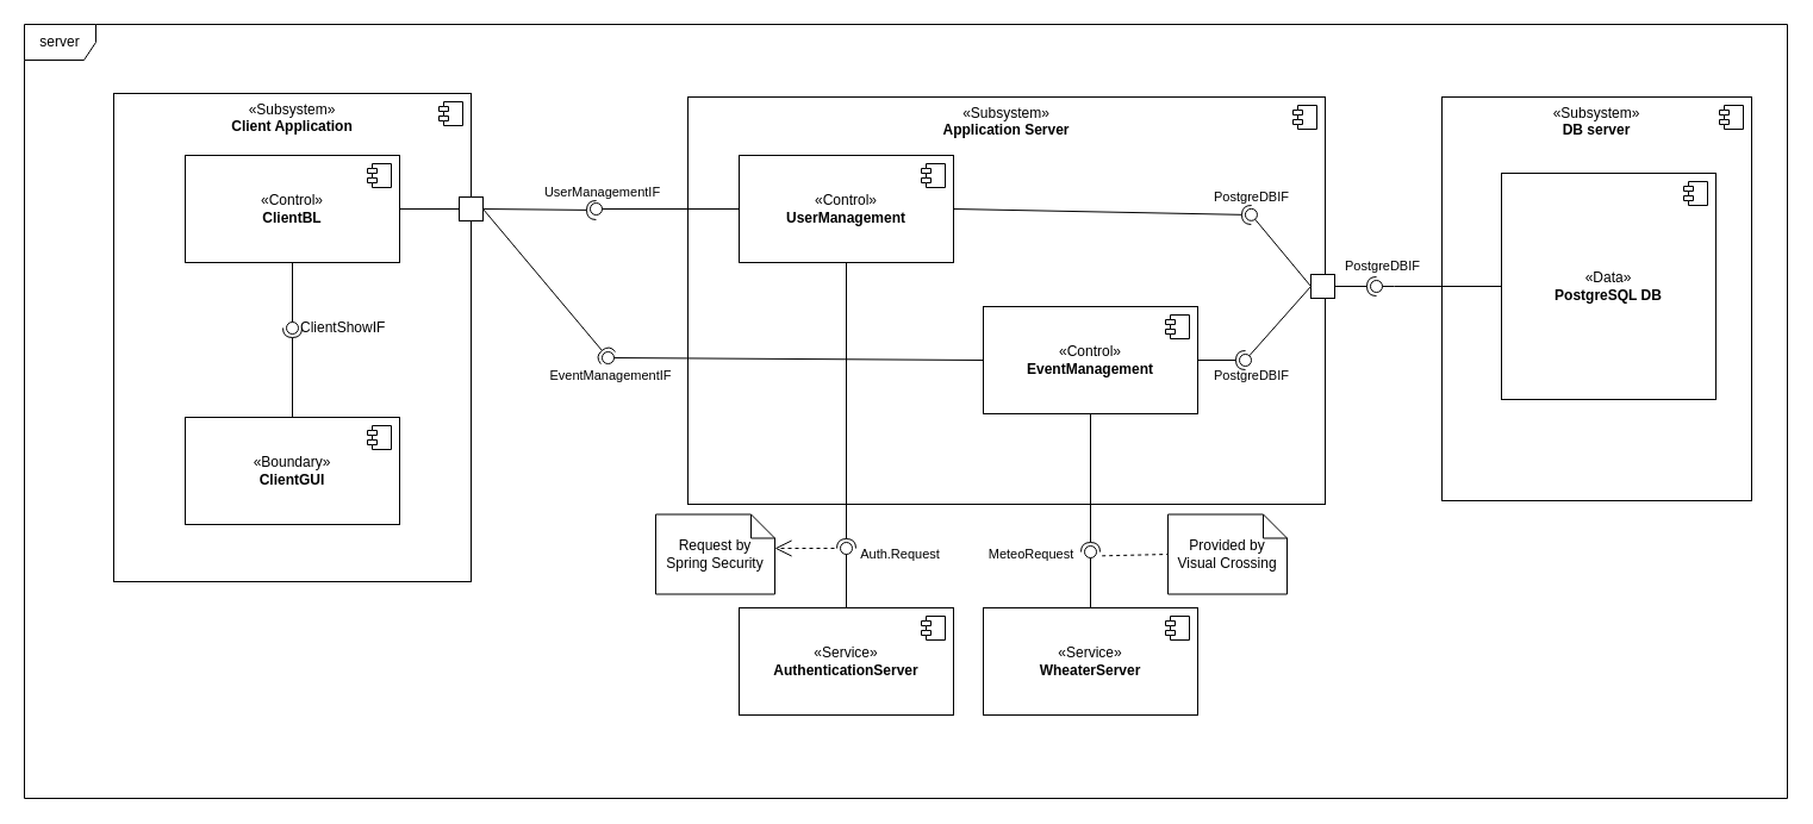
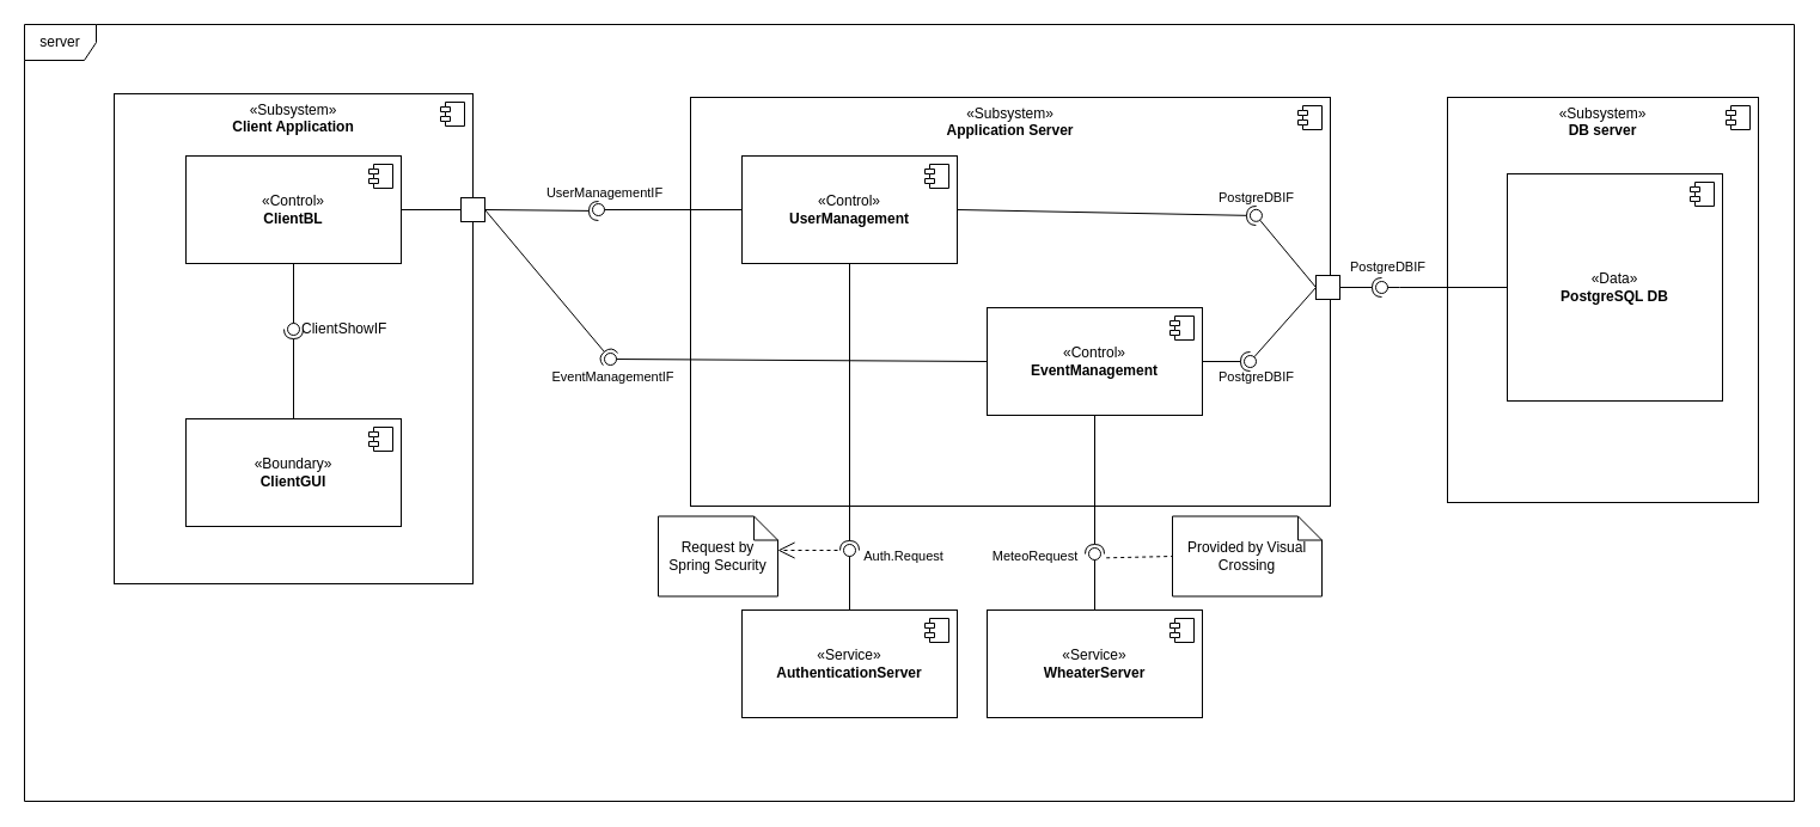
  <mxCell id="0" />
  <mxCell id="1" parent="0" />
  <mxCell id="2" value="«Subsystem»&lt;br&gt;&lt;b&gt;DB server&lt;/b&gt;" style="html=1;dropTarget=0;whiteSpace=wrap;verticalAlign=top;" vertex="1" parent="1"><mxGeometry x="1210" y="81" width="260" height="339" as="geometry" /></mxCell>
  <mxCell id="3" value="" style="shape=module;jettyWidth=8;jettyHeight=4;" vertex="1" parent="2"><mxGeometry x="1" width="20" height="20" relative="1" as="geometry"><mxPoint x="-27" y="7" as="offset" /></mxGeometry></mxCell>
  <mxCell id="4" value="«Subsystem»&lt;br&gt;&lt;b&gt;Application Server&lt;/b&gt;" style="html=1;dropTarget=0;whiteSpace=wrap;verticalAlign=top;" vertex="1" parent="1"><mxGeometry x="577" y="81" width="535" height="342" as="geometry" /></mxCell>
  <mxCell id="5" value="" style="shape=module;jettyWidth=8;jettyHeight=4;" vertex="1" parent="4"><mxGeometry x="1" width="20" height="20" relative="1" as="geometry"><mxPoint x="-27" y="7" as="offset" /></mxGeometry></mxCell>
  <mxCell id="6" value="«Subsystem»&lt;br&gt;&lt;b&gt;Client Application&lt;/b&gt;" style="html=1;dropTarget=0;whiteSpace=wrap;verticalAlign=top;" vertex="1" parent="1"><mxGeometry x="95" y="78" width="300" height="410" as="geometry" /></mxCell>
  <mxCell id="7" value="" style="shape=module;jettyWidth=8;jettyHeight=4;" vertex="1" parent="6"><mxGeometry x="1" width="20" height="20" relative="1" as="geometry"><mxPoint x="-27" y="7" as="offset" /></mxGeometry></mxCell>
  <mxCell id="8" value="«Data»&lt;br style=&quot;border-color: var(--border-color);&quot;&gt;&lt;b&gt;PostgreSQL DB&lt;/b&gt;" style="html=1;dropTarget=0;whiteSpace=wrap;" parent="1" vertex="1"><mxGeometry x="1260" y="145" width="180" height="190" as="geometry" /></mxCell>
  <mxCell id="9" value="" style="shape=module;jettyWidth=8;jettyHeight=4;" parent="8" vertex="1"><mxGeometry x="1" width="20" height="20" relative="1" as="geometry"><mxPoint x="-27" y="7" as="offset" /></mxGeometry></mxCell>
  <mxCell id="10" value="" style="ellipse;whiteSpace=wrap;html=1;align=center;aspect=fixed;fillColor=none;strokeColor=none;resizable=0;perimeter=centerPerimeter;rotatable=0;allowArrows=0;points=[];outlineConnect=1;" parent="1" vertex="1"><mxGeometry x="1005" y="300" width="10" height="10" as="geometry" /></mxCell>
  <mxCell id="11" value="" style="ellipse;whiteSpace=wrap;html=1;align=center;aspect=fixed;fillColor=none;strokeColor=none;resizable=0;perimeter=centerPerimeter;rotatable=0;allowArrows=0;points=[];outlineConnect=1;" parent="1" vertex="1"><mxGeometry x="1400" y="200" width="10" height="10" as="geometry" /></mxCell>
  <mxCell id="12" value="«Control»&lt;br style=&quot;border-color: var(--border-color);&quot;&gt;&lt;b&gt;UserManagement&lt;/b&gt;" style="html=1;dropTarget=0;whiteSpace=wrap;" parent="1" vertex="1"><mxGeometry x="620" y="130" width="180" height="90" as="geometry" /></mxCell>
  <mxCell id="13" value="" style="shape=module;jettyWidth=8;jettyHeight=4;" parent="12" vertex="1"><mxGeometry x="1" width="20" height="20" relative="1" as="geometry"><mxPoint x="-27" y="7" as="offset" /></mxGeometry></mxCell>
  <mxCell id="14" value="«Control»&lt;br style=&quot;border-color: var(--border-color);&quot;&gt;&lt;b&gt;EventManagement&lt;/b&gt;" style="html=1;dropTarget=0;whiteSpace=wrap;" parent="1" vertex="1"><mxGeometry x="825" y="257" width="180" height="90" as="geometry" /></mxCell>
  <mxCell id="15" value="" style="shape=module;jettyWidth=8;jettyHeight=4;" parent="14" vertex="1"><mxGeometry x="1" width="20" height="20" relative="1" as="geometry"><mxPoint x="-27" y="7" as="offset" /></mxGeometry></mxCell>
  <mxCell id="16" value="" style="ellipse;whiteSpace=wrap;html=1;align=center;aspect=fixed;fillColor=none;strokeColor=none;resizable=0;perimeter=centerPerimeter;rotatable=0;allowArrows=0;points=[];outlineConnect=1;" parent="1" vertex="1"><mxGeometry x="1045" y="290" width="10" height="10" as="geometry" /></mxCell>
  <mxCell id="17" value="PostgreDBIF" style="edgeLabel;html=1;align=center;verticalAlign=middle;resizable=0;points=[];" parent="1" vertex="1" connectable="0"><mxGeometry x="1150" y="230" as="geometry"><mxPoint x="9" y="-8" as="offset" /></mxGeometry></mxCell>
  <mxCell id="18" value="" style="ellipse;whiteSpace=wrap;html=1;align=center;aspect=fixed;fillColor=none;strokeColor=none;resizable=0;perimeter=centerPerimeter;rotatable=0;allowArrows=0;points=[];outlineConnect=1;" parent="1" vertex="1"><mxGeometry x="875" y="170" width="10" height="10" as="geometry" /></mxCell>
  <mxCell id="19" value="" style="ellipse;whiteSpace=wrap;html=1;align=center;aspect=fixed;fillColor=none;strokeColor=none;resizable=0;perimeter=centerPerimeter;rotatable=0;allowArrows=0;points=[];outlineConnect=1;" parent="1" vertex="1"><mxGeometry x="905" y="468" width="10" height="10" as="geometry" /></mxCell>
  <mxCell id="20" value="" style="ellipse;whiteSpace=wrap;html=1;align=center;aspect=fixed;fillColor=none;strokeColor=none;resizable=0;perimeter=centerPerimeter;rotatable=0;allowArrows=0;points=[];outlineConnect=1;" parent="1" vertex="1"><mxGeometry x="705" y="468" width="10" height="10" as="geometry" /></mxCell>
  <mxCell id="21" value="" style="ellipse;whiteSpace=wrap;html=1;align=center;aspect=fixed;fillColor=none;strokeColor=none;resizable=0;perimeter=centerPerimeter;rotatable=0;allowArrows=0;points=[];outlineConnect=1;" parent="1" vertex="1"><mxGeometry x="935" y="390" width="10" height="10" as="geometry" /></mxCell>
  <mxCell id="22" value="" style="ellipse;whiteSpace=wrap;html=1;align=center;aspect=fixed;fillColor=none;strokeColor=none;resizable=0;perimeter=centerPerimeter;rotatable=0;allowArrows=0;points=[];outlineConnect=1;" parent="1" vertex="1"><mxGeometry x="935" y="390" width="10" height="10" as="geometry" /></mxCell>
  <mxCell id="23" value="Auth.Request" style="text;html=1;align=center;verticalAlign=middle;resizable=0;points=[];autosize=1;strokeColor=none;fillColor=none;fontSize=11;" parent="1" vertex="1"><mxGeometry x="710" y="450" width="90" height="30" as="geometry" /></mxCell>
  <mxCell id="24" value="«Control»&lt;br style=&quot;border-color: var(--border-color);&quot;&gt;&lt;b&gt;ClientBL&lt;/b&gt;" style="html=1;dropTarget=0;whiteSpace=wrap;" parent="1" vertex="1"><mxGeometry x="155" y="130" width="180" height="90" as="geometry" /></mxCell>
  <mxCell id="25" value="" style="shape=module;jettyWidth=8;jettyHeight=4;" parent="24" vertex="1"><mxGeometry x="1" width="20" height="20" relative="1" as="geometry"><mxPoint x="-27" y="7" as="offset" /></mxGeometry></mxCell>
  <mxCell id="26" value="«Boundary»&lt;br style=&quot;border-color: var(--border-color);&quot;&gt;&lt;b&gt;ClientGUI&lt;/b&gt;" style="html=1;dropTarget=0;whiteSpace=wrap;" parent="1" vertex="1"><mxGeometry x="155" y="350" width="180" height="90" as="geometry" /></mxCell>
  <mxCell id="27" value="" style="shape=module;jettyWidth=8;jettyHeight=4;" parent="26" vertex="1"><mxGeometry x="1" width="20" height="20" relative="1" as="geometry"><mxPoint x="-27" y="7" as="offset" /></mxGeometry></mxCell>
  <mxCell id="28" value="" style="rounded=0;orthogonalLoop=1;jettySize=auto;html=1;endArrow=halfCircle;endFill=0;endSize=6;strokeWidth=1;sketch=0;exitX=1;exitY=0.5;exitDx=0;exitDy=0;" parent="1" source="44" edge="1"><mxGeometry relative="1" as="geometry"><mxPoint x="440" y="130" as="sourcePoint" /><mxPoint x="500" y="176" as="targetPoint" /></mxGeometry></mxCell>
  <mxCell id="29" value="" style="rounded=0;orthogonalLoop=1;jettySize=auto;html=1;endArrow=halfCircle;endFill=0;endSize=6;strokeWidth=1;sketch=0;exitX=1;exitY=0.5;exitDx=0;exitDy=0;" parent="1" source="44" edge="1"><mxGeometry relative="1" as="geometry"><mxPoint x="450" y="200" as="sourcePoint" /><mxPoint x="510" y="300" as="targetPoint" /></mxGeometry></mxCell>
  <mxCell id="30" value="" style="rounded=0;orthogonalLoop=1;jettySize=auto;html=1;endArrow=oval;endFill=0;sketch=0;sourcePerimeterSpacing=0;targetPerimeterSpacing=0;endSize=10;exitX=0;exitY=0.5;exitDx=0;exitDy=0;" parent="1" source="14" edge="1"><mxGeometry relative="1" as="geometry"><mxPoint x="460" y="205" as="sourcePoint" /><mxPoint x="510" y="300" as="targetPoint" /></mxGeometry></mxCell>
  <mxCell id="31" value="" style="ellipse;whiteSpace=wrap;html=1;align=center;aspect=fixed;fillColor=none;strokeColor=none;resizable=0;perimeter=centerPerimeter;rotatable=0;allowArrows=0;points=[];outlineConnect=1;" parent="1" vertex="1"><mxGeometry x="475" y="200" width="10" height="10" as="geometry" /></mxCell>
  <mxCell id="32" value="EventManagementIF" style="text;html=1;align=center;verticalAlign=middle;resizable=0;points=[];autosize=1;strokeColor=none;fillColor=none;fontSize=11;" parent="1" vertex="1"><mxGeometry x="447" y="300" width="130" height="30" as="geometry" /></mxCell>
  <mxCell id="33" value="" style="rounded=0;orthogonalLoop=1;jettySize=auto;html=1;endArrow=halfCircle;endFill=0;endSize=6;strokeWidth=1;sketch=0;exitX=1;exitY=0.5;exitDx=0;exitDy=0;" parent="1" source="48" target="35" edge="1"><mxGeometry relative="1" as="geometry"><mxPoint x="1160" y="235" as="sourcePoint" /></mxGeometry></mxCell>
  <mxCell id="34" value="" style="rounded=0;orthogonalLoop=1;jettySize=auto;html=1;endArrow=oval;endFill=0;sketch=0;sourcePerimeterSpacing=0;targetPerimeterSpacing=0;endSize=10;exitX=0;exitY=0.5;exitDx=0;exitDy=0;entryX=0.867;entryY=0.667;entryDx=0;entryDy=0;entryPerimeter=0;" parent="1" source="8" target="35" edge="1"><mxGeometry relative="1" as="geometry"><mxPoint x="1460" y="208" as="sourcePoint" /><mxPoint x="1080" y="205" as="targetPoint" /><Array as="points"><mxPoint x="1170" y="240" /></Array></mxGeometry></mxCell>
  <mxCell id="35" value="" style="ellipse;whiteSpace=wrap;html=1;align=center;aspect=fixed;fillColor=none;strokeColor=none;resizable=0;perimeter=centerPerimeter;rotatable=0;allowArrows=0;points=[];outlineConnect=1;" parent="1" vertex="1"><mxGeometry x="1150" y="235" width="10" height="10" as="geometry" /></mxCell>
  <mxCell id="36" value="«Service»&lt;br&gt;&lt;b&gt;WheaterServer&lt;/b&gt;" style="html=1;dropTarget=0;whiteSpace=wrap;" parent="1" vertex="1"><mxGeometry x="825" y="510" width="180" height="90" as="geometry" /></mxCell>
  <mxCell id="37" value="" style="shape=module;jettyWidth=8;jettyHeight=4;" parent="36" vertex="1"><mxGeometry x="1" width="20" height="20" relative="1" as="geometry"><mxPoint x="-27" y="7" as="offset" /></mxGeometry></mxCell>
  <mxCell id="38" value="«Service»&lt;br&gt;&lt;b&gt;AuthenticationServer&lt;/b&gt;" style="html=1;dropTarget=0;whiteSpace=wrap;" parent="1" vertex="1"><mxGeometry x="620" y="510" width="180" height="90" as="geometry" /></mxCell>
  <mxCell id="39" value="" style="shape=module;jettyWidth=8;jettyHeight=4;" parent="38" vertex="1"><mxGeometry x="1" width="20" height="20" relative="1" as="geometry"><mxPoint x="-27" y="7" as="offset" /></mxGeometry></mxCell>
  <mxCell id="40" value="" style="rounded=0;orthogonalLoop=1;jettySize=auto;html=1;endArrow=halfCircle;endFill=0;endSize=6;strokeWidth=1;sketch=0;entryX=-0.167;entryY=0.967;entryDx=0;entryDy=0;entryPerimeter=0;" edge="1" target="42" parent="1"><mxGeometry relative="1" as="geometry"><mxPoint x="245" y="350" as="sourcePoint" /><mxPoint x="219.5" y="275" as="targetPoint" /></mxGeometry></mxCell>
  <mxCell id="41" value="" style="rounded=0;orthogonalLoop=1;jettySize=auto;html=1;endArrow=oval;endFill=0;sketch=0;sourcePerimeterSpacing=0;targetPerimeterSpacing=0;endSize=10;exitX=0.5;exitY=1;exitDx=0;exitDy=0;" edge="1" target="42" parent="1" source="24"><mxGeometry relative="1" as="geometry"><mxPoint x="380" y="275" as="sourcePoint" /></mxGeometry></mxCell>
  <mxCell id="42" value="ClientShowIF" style="ellipse;whiteSpace=wrap;html=1;align=left;aspect=fixed;fillColor=none;strokeColor=none;resizable=0;perimeter=centerPerimeter;rotatable=0;allowArrows=0;points=[];outlineConnect=1;labelPosition=right;verticalLabelPosition=middle;verticalAlign=middle;" vertex="1" parent="1"><mxGeometry x="240" y="270" width="10" height="10" as="geometry" /></mxCell>
  <mxCell id="43" value="" style="endArrow=none;html=1;rounded=0;exitX=1;exitY=0.5;exitDx=0;exitDy=0;entryX=0;entryY=0.5;entryDx=0;entryDy=0;" edge="1" parent="1" source="24" target="44"><mxGeometry width="50" height="50" relative="1" as="geometry"><mxPoint x="315" y="175" as="sourcePoint" /><mxPoint x="430" y="260" as="targetPoint" /></mxGeometry></mxCell>
  <mxCell id="44" value="" style="whiteSpace=wrap;html=1;aspect=fixed;" vertex="1" parent="1"><mxGeometry x="385" y="165" width="20" height="20" as="geometry" /></mxCell>
  <mxCell id="45" value="" style="rounded=0;orthogonalLoop=1;jettySize=auto;html=1;endArrow=oval;endFill=0;sketch=0;sourcePerimeterSpacing=0;targetPerimeterSpacing=0;endSize=10;exitX=0;exitY=0.5;exitDx=0;exitDy=0;" edge="1" parent="1" source="12"><mxGeometry relative="1" as="geometry"><mxPoint x="620" y="175" as="sourcePoint" /><mxPoint x="500" y="175" as="targetPoint" /></mxGeometry></mxCell>
  <mxCell id="46" value="UserManagementIF" style="edgeLabel;html=1;align=center;verticalAlign=middle;resizable=0;points=[];" vertex="1" connectable="0" parent="45"><mxGeometry x="0.933" y="11" relative="1" as="geometry"><mxPoint y="-26" as="offset" /></mxGeometry></mxCell>
  <mxCell id="47" value="" style="ellipse;whiteSpace=wrap;html=1;align=center;aspect=fixed;fillColor=none;strokeColor=none;resizable=0;perimeter=centerPerimeter;rotatable=0;allowArrows=0;points=[];outlineConnect=1;" parent="1" vertex="1"><mxGeometry x="1030" y="300" width="10" height="10" as="geometry" /></mxCell>
  <mxCell id="48" value="" style="whiteSpace=wrap;html=1;aspect=fixed;" vertex="1" parent="1"><mxGeometry x="1100" y="230" width="20" height="20" as="geometry" /></mxCell>
  <mxCell id="49" value="server" style="shape=umlFrame;whiteSpace=wrap;html=1;pointerEvents=0;" vertex="1" parent="1"><mxGeometry x="20" y="20" width="1480" height="650" as="geometry" /></mxCell>
  <mxCell id="50" value="" style="rounded=0;orthogonalLoop=1;jettySize=auto;html=1;endArrow=halfCircle;endFill=0;endSize=6;strokeWidth=1;sketch=0;exitX=0.5;exitY=1;exitDx=0;exitDy=0;" edge="1" parent="1" source="12"><mxGeometry relative="1" as="geometry"><mxPoint x="780" y="455" as="sourcePoint" /><mxPoint x="710" y="460" as="targetPoint" /></mxGeometry></mxCell>
  <mxCell id="51" value="" style="rounded=0;orthogonalLoop=1;jettySize=auto;html=1;endArrow=oval;endFill=0;sketch=0;sourcePerimeterSpacing=0;targetPerimeterSpacing=0;endSize=10;exitX=0.5;exitY=0;exitDx=0;exitDy=0;" edge="1" parent="1" source="38"><mxGeometry relative="1" as="geometry"><mxPoint x="740" y="455" as="sourcePoint" /><mxPoint x="710" y="460" as="targetPoint" /></mxGeometry></mxCell>
  <mxCell id="52" value="" style="ellipse;whiteSpace=wrap;html=1;align=center;aspect=fixed;fillColor=none;strokeColor=none;resizable=0;perimeter=centerPerimeter;rotatable=0;allowArrows=0;points=[];outlineConnect=1;" vertex="1" parent="1"><mxGeometry x="755" y="450" width="10" height="10" as="geometry" /></mxCell>
  <mxCell id="53" value="" style="rounded=0;orthogonalLoop=1;jettySize=auto;html=1;endArrow=halfCircle;endFill=0;endSize=6;strokeWidth=1;sketch=0;exitX=1;exitY=0.5;exitDx=0;exitDy=0;" edge="1" parent="1" source="14"><mxGeometry relative="1" as="geometry"><mxPoint x="900" y="235" as="sourcePoint" /><mxPoint x="1045" y="302" as="targetPoint" /></mxGeometry></mxCell>
  <mxCell id="54" value="" style="rounded=0;orthogonalLoop=1;jettySize=auto;html=1;endArrow=oval;endFill=0;sketch=0;sourcePerimeterSpacing=0;targetPerimeterSpacing=0;endSize=10;exitX=0;exitY=0.5;exitDx=0;exitDy=0;entryX=0.8;entryY=1;entryDx=0;entryDy=0;entryPerimeter=0;" edge="1" parent="1" source="48"><mxGeometry relative="1" as="geometry"><mxPoint x="860" y="235" as="sourcePoint" /><mxPoint x="1045" y="302" as="targetPoint" /></mxGeometry></mxCell>
  <mxCell id="55" value="&lt;font style=&quot;font-size: 11px;&quot;&gt;PostgreDBIF&lt;/font&gt;" style="text;html=1;align=center;verticalAlign=middle;resizable=0;points=[];autosize=1;strokeColor=none;fillColor=none;" vertex="1" parent="1"><mxGeometry x="1005" y="300" width="90" height="30" as="geometry" /></mxCell>
  <mxCell id="56" value="" style="rounded=0;orthogonalLoop=1;jettySize=auto;html=1;endArrow=halfCircle;endFill=0;endSize=6;strokeWidth=1;sketch=0;exitX=0.5;exitY=1;exitDx=0;exitDy=0;" edge="1" parent="1" source="14"><mxGeometry relative="1" as="geometry"><mxPoint x="900" y="355" as="sourcePoint" /><mxPoint x="915" y="463" as="targetPoint" /></mxGeometry></mxCell>
  <mxCell id="57" value="" style="rounded=0;orthogonalLoop=1;jettySize=auto;html=1;endArrow=oval;endFill=0;sketch=0;sourcePerimeterSpacing=0;targetPerimeterSpacing=0;endSize=10;exitX=0.5;exitY=0;exitDx=0;exitDy=0;" edge="1" parent="1" source="36"><mxGeometry relative="1" as="geometry"><mxPoint x="910" y="510" as="sourcePoint" /><mxPoint x="915" y="463" as="targetPoint" /></mxGeometry></mxCell>
  <mxCell id="58" value="&lt;span style=&quot;font-size: 11px;&quot;&gt;MeteoRequest&lt;br&gt;&lt;/span&gt;" style="text;html=1;align=center;verticalAlign=middle;resizable=0;points=[];autosize=1;strokeColor=none;fillColor=none;" vertex="1" parent="1"><mxGeometry x="815" y="450" width="100" height="30" as="geometry" /></mxCell>
  <mxCell id="59" value="" style="rounded=0;orthogonalLoop=1;jettySize=auto;html=1;endArrow=halfCircle;endFill=0;endSize=6;strokeWidth=1;sketch=0;exitX=1;exitY=0.5;exitDx=0;exitDy=0;" edge="1" parent="1" source="12"><mxGeometry relative="1" as="geometry"><mxPoint x="820" y="235" as="sourcePoint" /><mxPoint x="1050" y="180" as="targetPoint" /></mxGeometry></mxCell>
  <mxCell id="60" value="" style="rounded=0;orthogonalLoop=1;jettySize=auto;html=1;endArrow=oval;endFill=0;sketch=0;sourcePerimeterSpacing=0;targetPerimeterSpacing=0;endSize=10;exitX=0;exitY=0.5;exitDx=0;exitDy=0;entryX=0.884;entryY=0.289;entryDx=0;entryDy=0;entryPerimeter=0;" edge="1" target="4" parent="1" source="48"><mxGeometry relative="1" as="geometry"><mxPoint x="780" y="235" as="sourcePoint" /></mxGeometry></mxCell>
  <mxCell id="61" value="" style="ellipse;whiteSpace=wrap;html=1;align=center;aspect=fixed;fillColor=none;strokeColor=none;resizable=0;perimeter=centerPerimeter;rotatable=0;allowArrows=0;points=[];outlineConnect=1;" vertex="1" parent="1"><mxGeometry x="795" y="230" width="10" height="10" as="geometry" /></mxCell>
  <mxCell id="62" value="&lt;font style=&quot;font-size: 11px;&quot;&gt;PostgreDBIF&lt;/font&gt;" style="text;html=1;align=center;verticalAlign=middle;resizable=0;points=[];autosize=1;strokeColor=none;fillColor=none;" vertex="1" parent="1"><mxGeometry x="1005" y="150" width="90" height="30" as="geometry" /></mxCell>
  <mxCell id="63" value="" style="endArrow=open;endSize=12;dashed=1;html=1;rounded=0;" edge="1" parent="1"><mxGeometry width="160" relative="1" as="geometry"><mxPoint x="700" y="460" as="sourcePoint" /><mxPoint x="650" y="460" as="targetPoint" /></mxGeometry></mxCell>
  <mxCell id="64" value="Request by Spring Security" style="shape=note;size=20;whiteSpace=wrap;html=1;" vertex="1" parent="1"><mxGeometry x="550" y="431.5" width="100" height="67" as="geometry" /></mxCell>
- <mxCell id="65" value="Provided by Visual Crossing" style="shape=note;size=20;whiteSpace=wrap;html=1;" vertex="1" parent="1"><mxGeometry x="980" y="431.5" width="100" height="67" as="geometry" /></mxCell>
+ <mxCell id="65" value="Provided by Visual Crossing" style="shape=note;size=20;whiteSpace=wrap;html=1;" vertex="1" parent="1"><mxGeometry x="980" y="431.5" width="125" height="67" as="geometry" /></mxCell>
  <mxCell id="66" value="" style="endArrow=none;endSize=12;dashed=1;html=1;rounded=0;exitX=1.097;exitY=0.544;exitDx=0;exitDy=0;exitPerimeter=0;entryX=0;entryY=0.5;entryDx=0;entryDy=0;entryPerimeter=0;" edge="1" parent="1" source="58" target="65"><mxGeometry width="160" relative="1" as="geometry"><mxPoint x="810" y="500" as="sourcePoint" /><mxPoint x="970" y="500" as="targetPoint" /></mxGeometry></mxCell>
